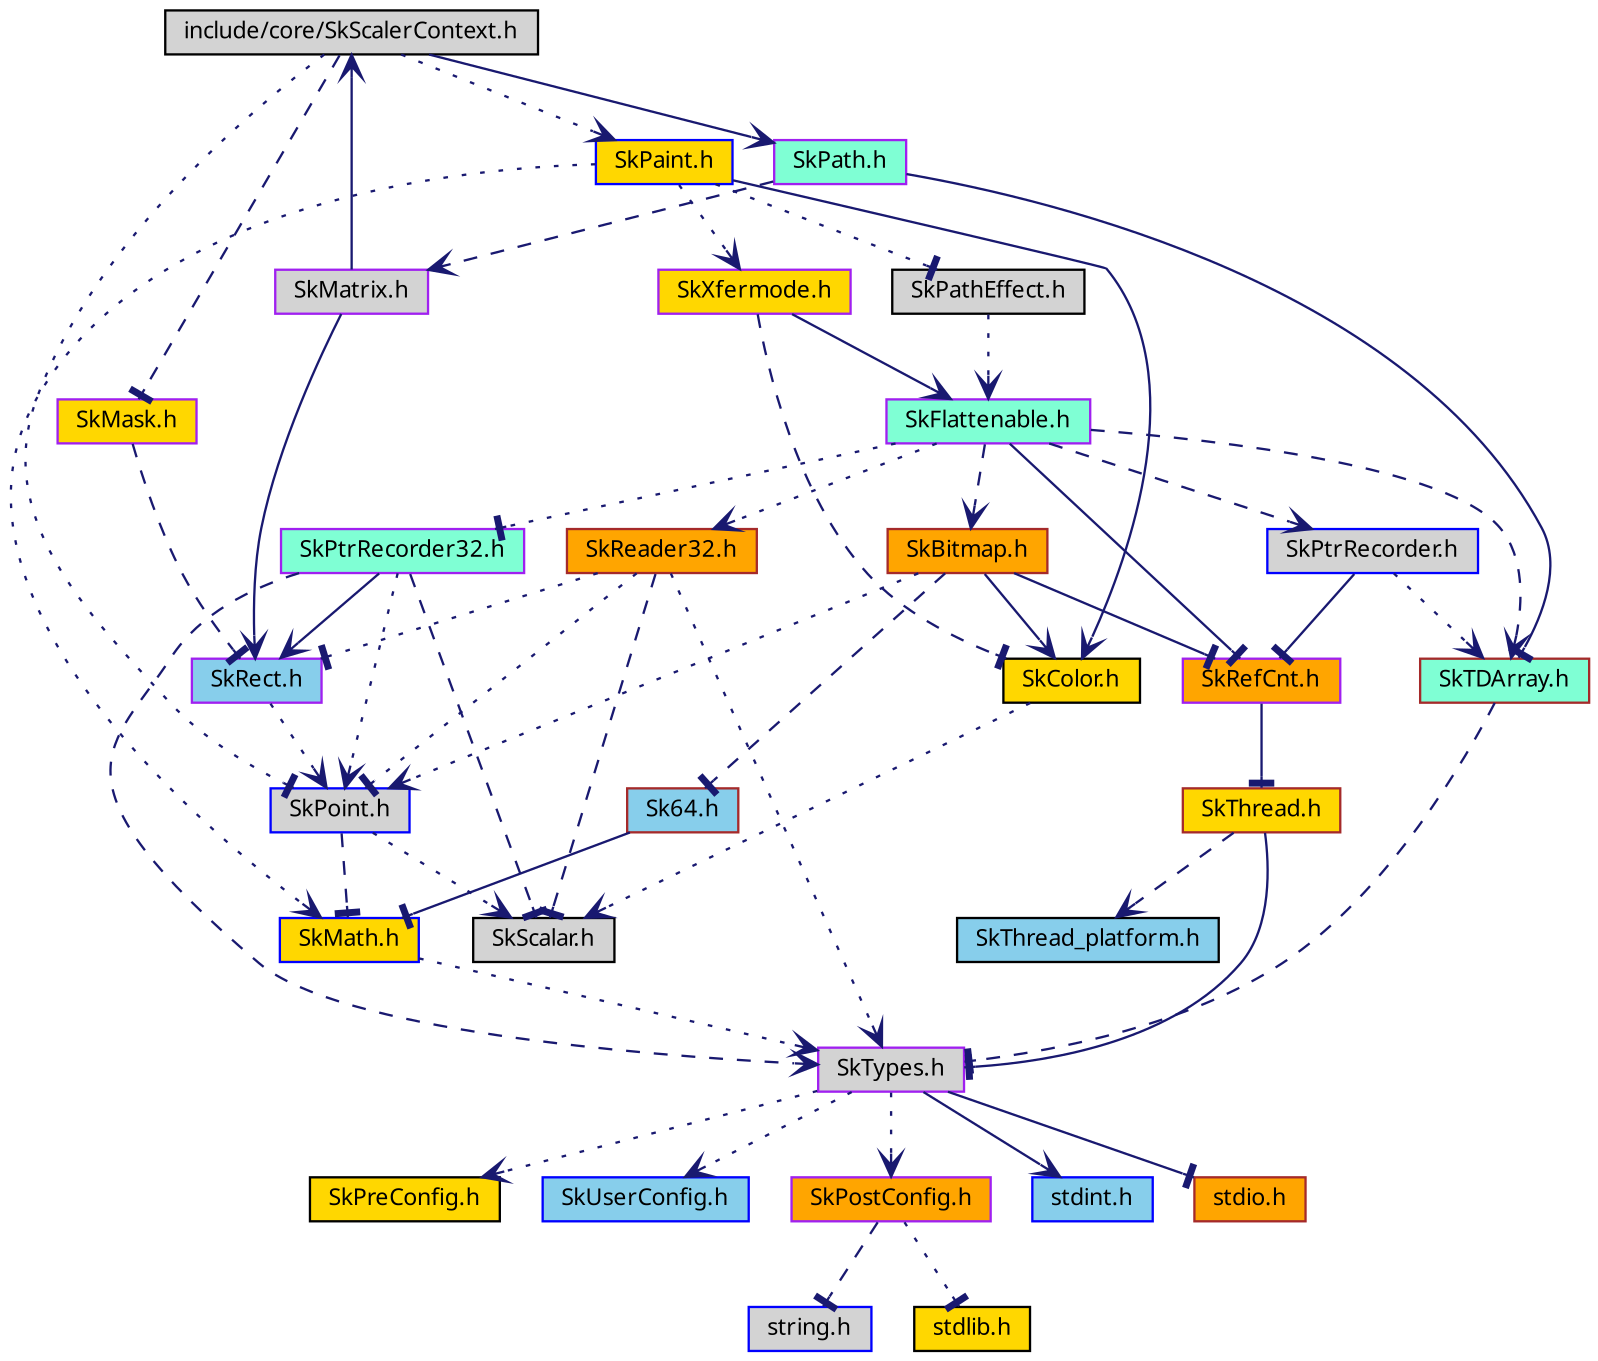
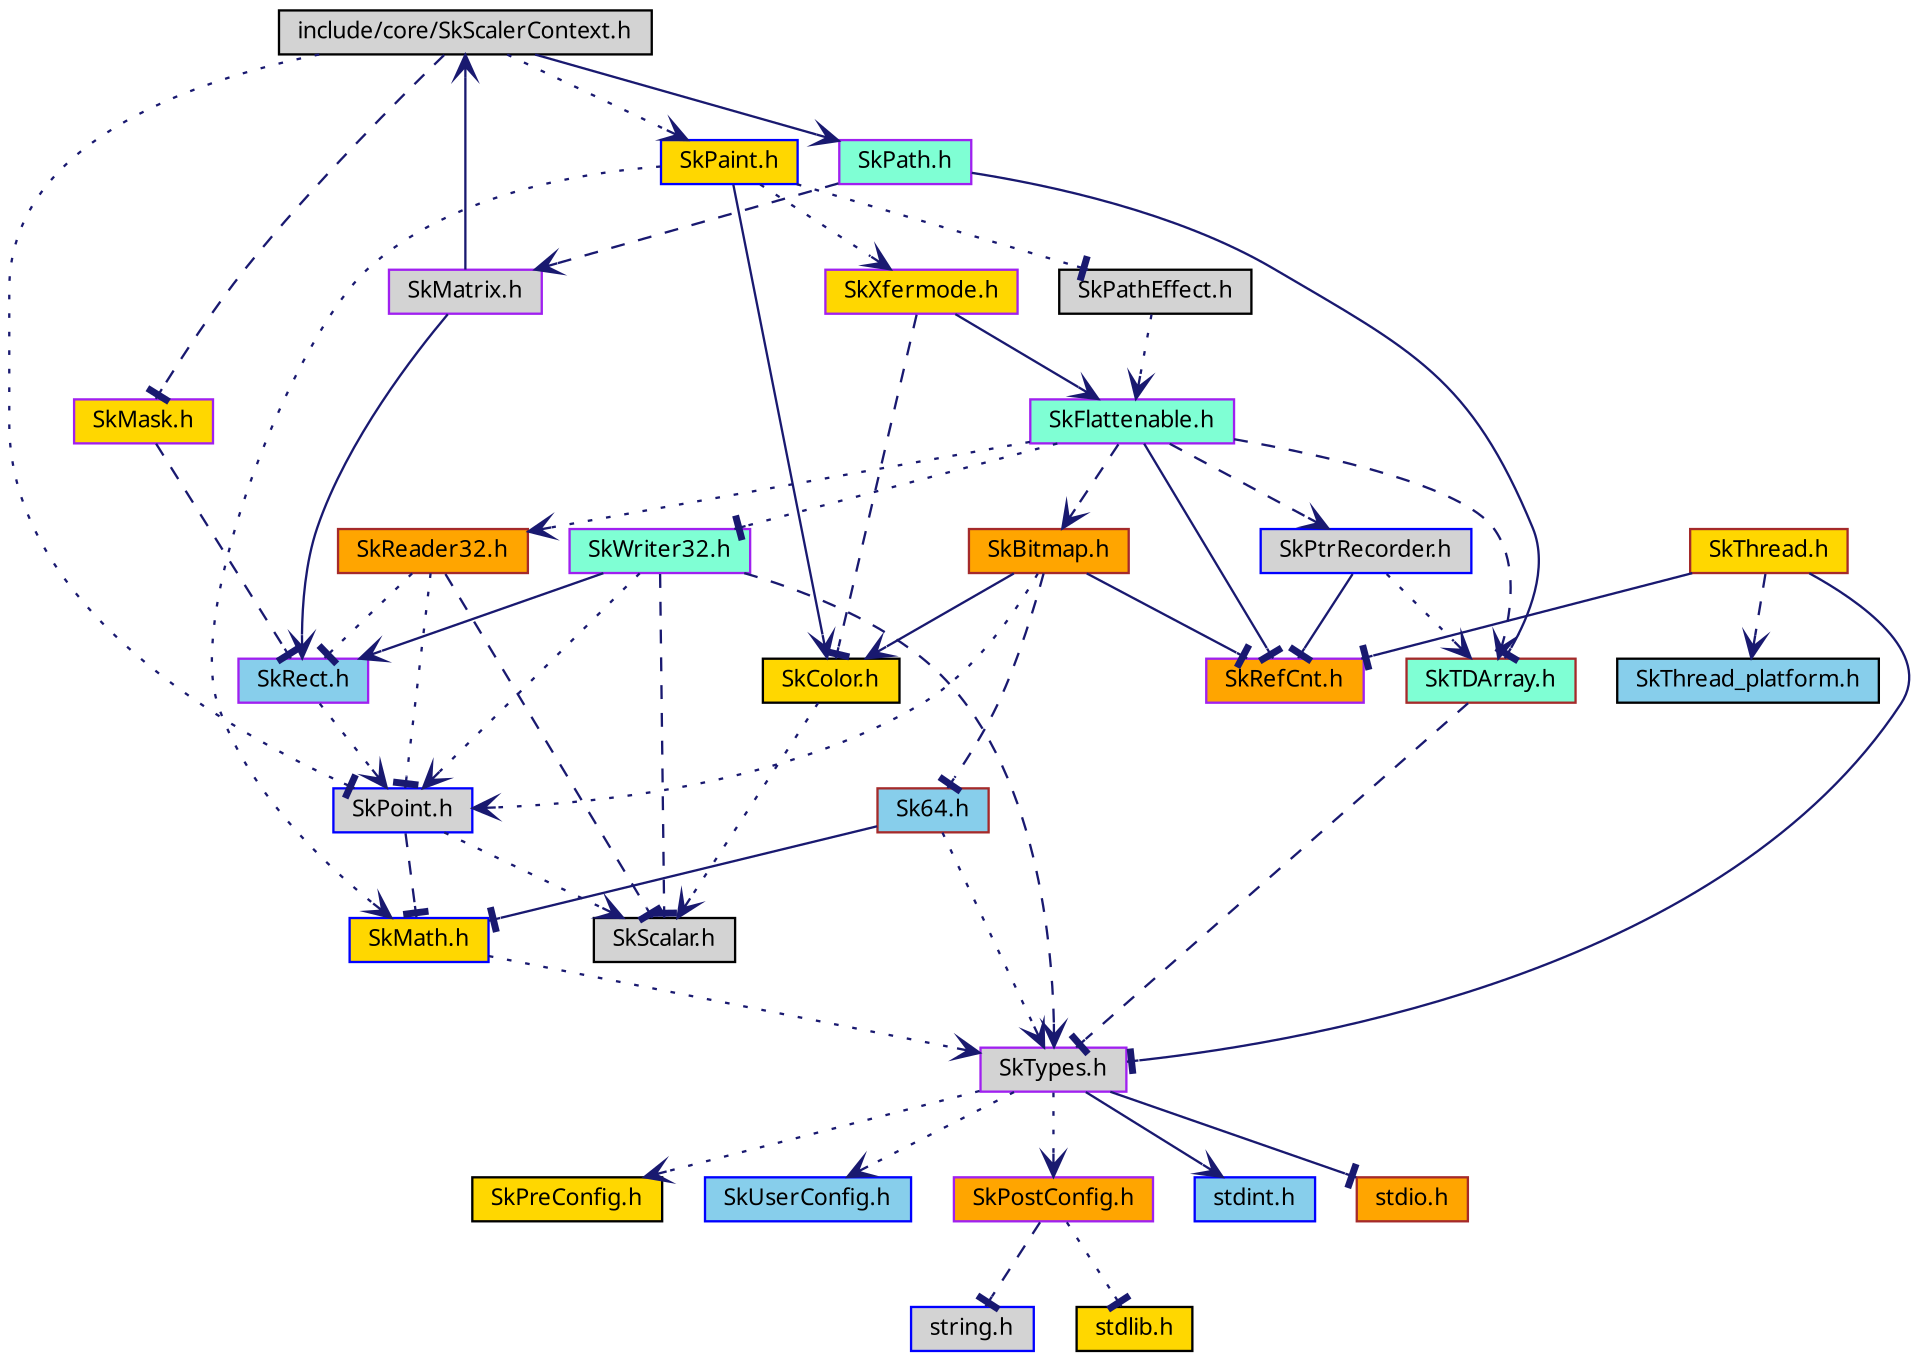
  digraph {
    fontname="Noto Sans"
    node [color=purple fillcolor=lightgrey fontname="Noto Sans" fontsize=10 shape=record style=filled]
    edge [arrowhead=vee color=midnightblue fontname="Noto Sans" fontsize=10 labelfontname=FreeSans labelfontsize=10 style=dotted]
    n1 [color=black fontcolor=black height=0.2 label="include/core/SkScalerContext.h" width=0.4]
    n2 [fillcolor=gold height=0.2 label="SkMask.h" width=0.4]
    n3 [color=blue height=0.2 label="SkPoint.h" width=0.4]
    n4 [color=blue fillcolor=gold height=0.2 label="SkPaint.h" width=0.4]
    n5 [fillcolor=aquamarine height=0.2 label="SkPath.h" width=0.4]
    n6 [fillcolor=skyblue height=0.2 label="SkRect.h" width=0.4]
    n7 [color=blue fillcolor=gold height=0.2 label="SkMath.h" width=0.4]
    n8 [color=black height=0.2 label="SkScalar.h" width=0.4]
    n9 [height=0.2 label="SkMatrix.h" width=0.4]
    n10 [color=black fillcolor=gold height=0.2 label="SkColor.h" width=0.4]
    n11 [fillcolor=gold height=0.2 label="SkXfermode.h" width=0.4]
    n12 [color=black height=0.2 label="SkPathEffect.h" width=0.4]
    n13 [color=brown fillcolor=aquamarine height=0.2 label="SkTDArray.h" width=0.4]
    n14 [height=0.2 label="SkTypes.h" width=0.4]
    n15 [color=black fillcolor=gold height=0.2 label="SkPreConfig.h" width=0.4]
    n16 [color=blue fillcolor=skyblue height=0.2 label="SkUserConfig.h" width=0.4]
    n17 [fillcolor=orange height=0.2 label="SkPostConfig.h" width=0.4]
    n18 [color=blue fillcolor=skyblue height=0.2 label="stdint.h" width=0.4]
    n19 [color=brown fillcolor=orange height=0.2 label="stdio.h" width=0.4]
    n20 [color=blue height=0.2 label="string.h" width=0.4]
    n21 [color=black fillcolor=gold height=0.2 label="stdlib.h" width=0.4]
    n22 [fillcolor=aquamarine height=0.2 label="SkFlattenable.h" width=0.4]
    n23 [fillcolor=orange height=0.2 label="SkRefCnt.h" width=0.4]
    n24 [color=brown fillcolor=orange height=0.2 label="SkBitmap.h" width=0.4]
    n25 [color=brown fillcolor=orange height=0.2 label="SkReader32.h" width=0.4]
-   n26 [fillcolor=aquamarine height=0.2 label="SkPtrRecorder32.h" width=0.4]
+   n26 [fillcolor=aquamarine height=0.2 label="SkWriter32.h" width=0.4]
    n27 [color=blue height=0.2 label="SkPtrRecorder.h" width=0.4]
    n28 [color=brown fillcolor=gold height=0.2 label="SkThread.h" width=0.4]
    n29 [color=brown fillcolor=skyblue height=0.2 label="Sk64.h" width=0.4]
    n30 [color=black fillcolor=skyblue height=0.2 label="SkThread_platform.h" width=0.4]
    n1 -> n2 [arrowhead=tee style=dashed]
    n1 -> n3 [arrowhead=tee]
    n1 -> n4
    n1 -> n5 [style=solid]
    n2 -> n6 [arrowhead=tee style=dashed]
    n3 -> n7 [arrowhead=tee style=dashed]
    n3 -> n8
    n4 -> n7
    n4 -> n10 [style=solid]
    n4 -> n11
    n4 -> n12 [arrowhead=tee]
    n5 -> n9 [style=dashed]
    n5 -> n13 [arrowhead=tee style=solid]
    n6 -> n3
    n7 -> n14
    n9 -> n1 [style=solid]
    n9 -> n6 [style=solid]
    n10 -> n8
    n11 -> n10 [arrowhead=tee style=dashed]
    n11 -> n22 [style=solid]
    n12 -> n22
    n13 -> n14 [arrowhead=tee style=dashed]
    n14 -> n15
    n14 -> n16
    n14 -> n17
    n14 -> n18 [style=solid]
    n14 -> n19 [arrowhead=tee style=solid]
    n17 -> n20 [arrowhead=tee style=dashed]
    n17 -> n21 [arrowhead=tee]
    n22 -> n13 [style=dashed]
    n22 -> n23 [arrowhead=tee style=solid]
    n22 -> n24 [style=dashed]
    n22 -> n25
    n22 -> n26 [arrowhead=tee]
    n22 -> n27 [style=dashed]
-   n23 -> n28 [arrowhead=tee style=solid]
+   n28 -> n23 [arrowhead=tee style=solid]
    n24 -> n3
    n24 -> n10 [style=solid]
    n24 -> n23 [arrowhead=tee style=solid]
    n24 -> n29 [arrowhead=tee style=dashed]
    n25 -> n3 [arrowhead=tee]
    n25 -> n6 [arrowhead=tee]
    n25 -> n8 [arrowhead=tee style=dashed]
-   n25 -> n14
+   n29 -> n14
    n26 -> n3
    n26 -> n6 [style=solid]
    n26 -> n8 [arrowhead=tee style=dashed]
    n26 -> n14 [style=dashed]
    n27 -> n13
    n27 -> n23 [arrowhead=tee style=solid]
    n28 -> n14 [arrowhead=tee style=solid]
    n28 -> n30 [style=dashed]
    n29 -> n7 [arrowhead=tee style=solid]
  }
